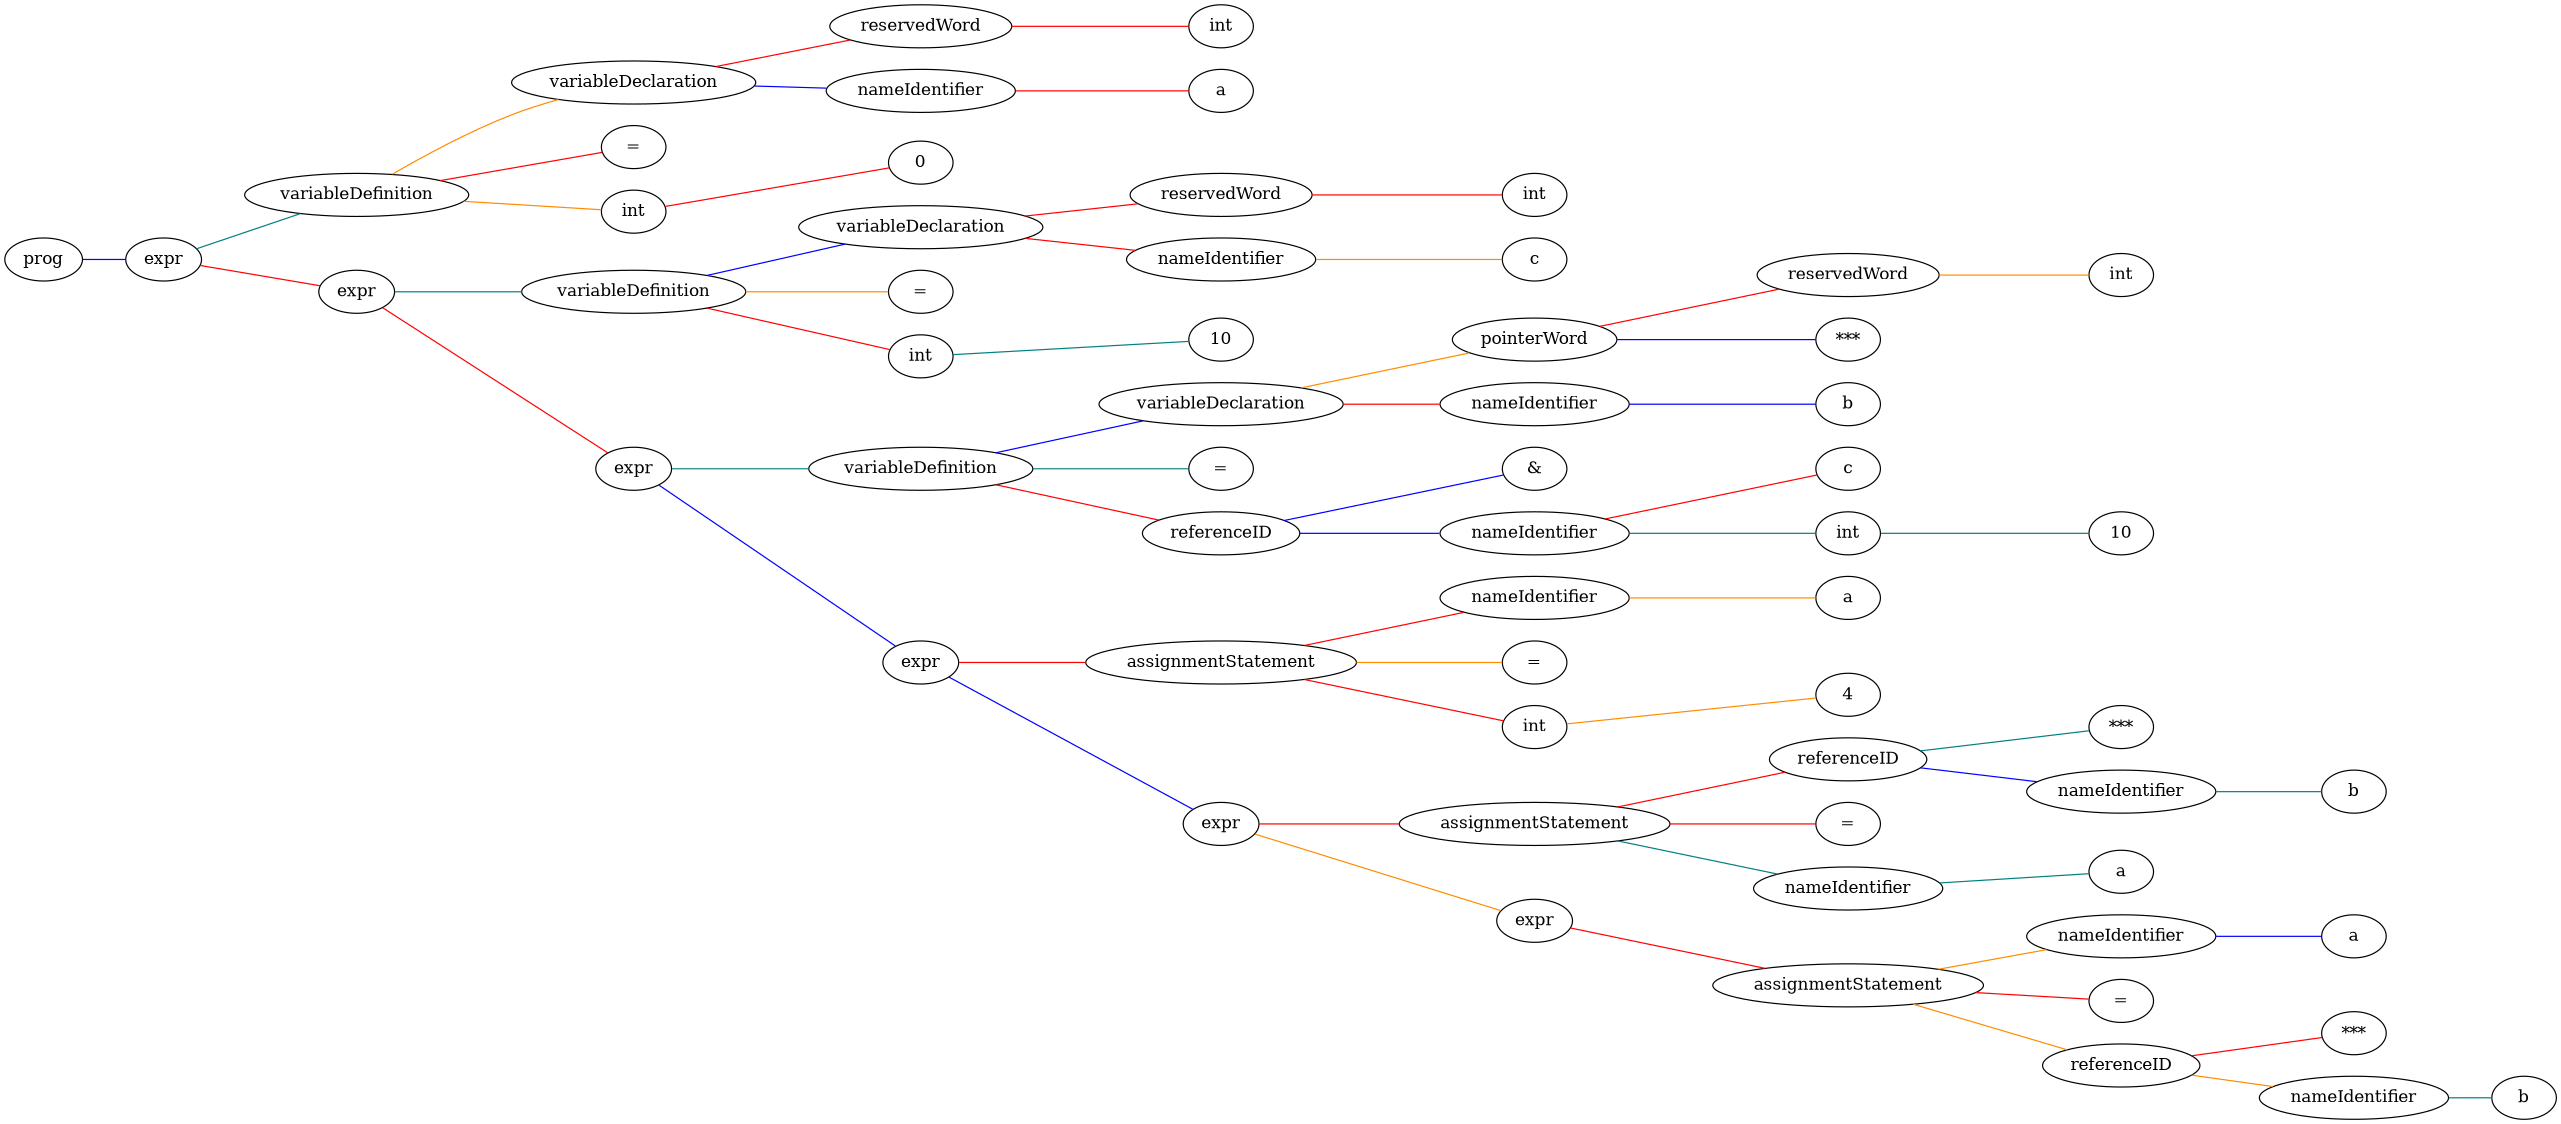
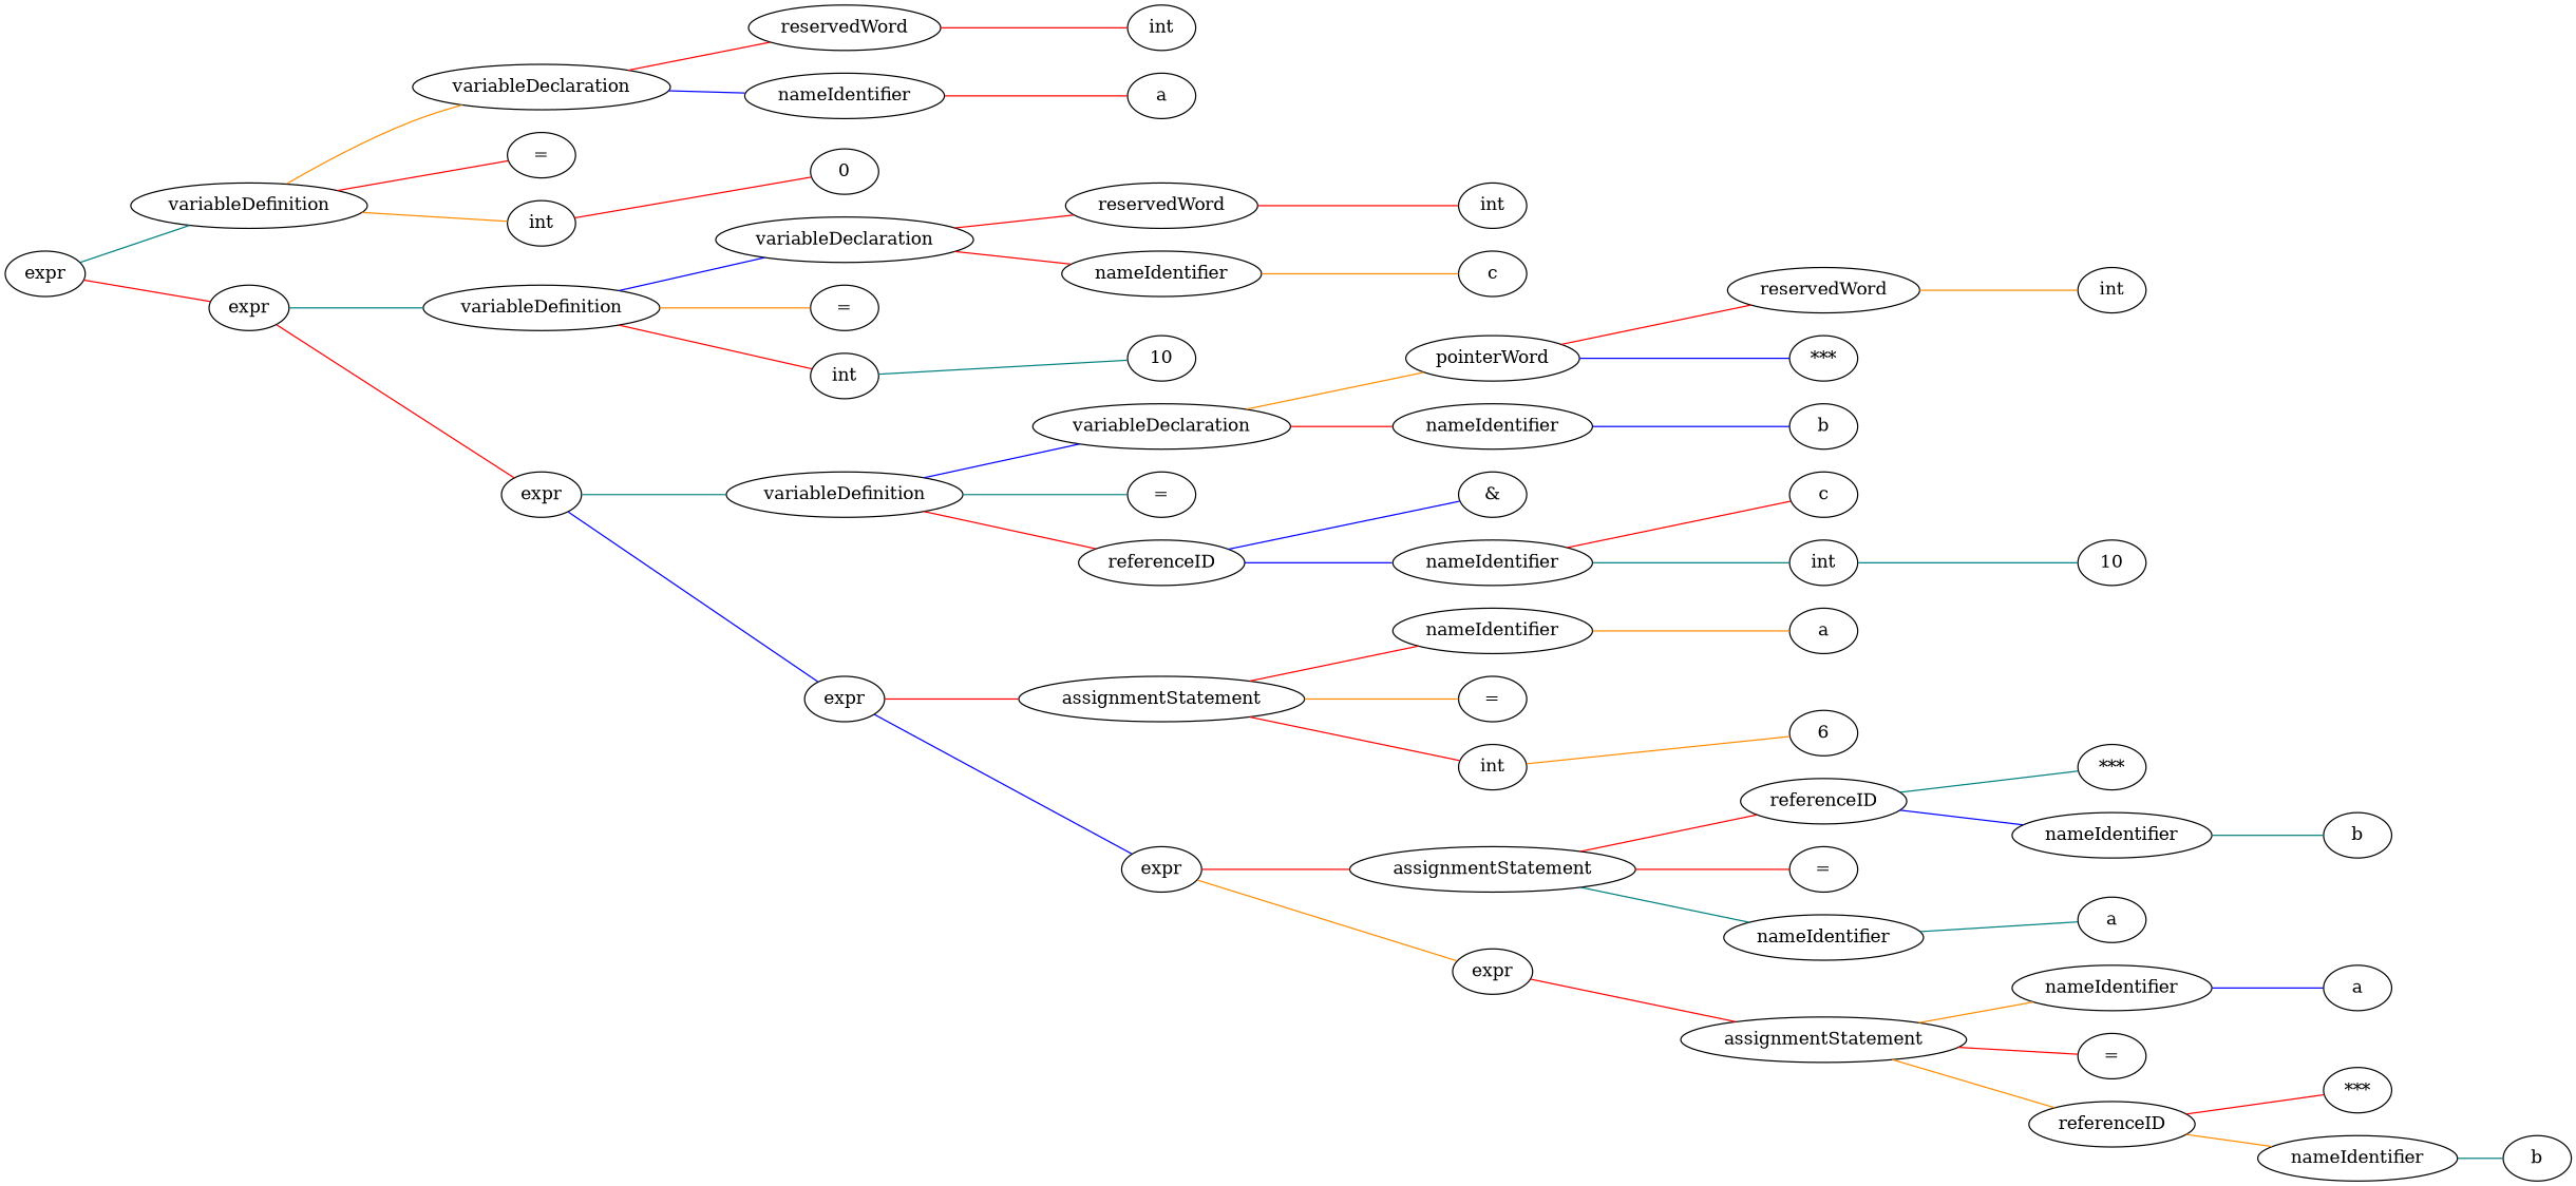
  graph {
    rankdir=LR
    edge [color=red]
-   n1 [label=prog]
    n2 [label=expr]
    n3 [label=variableDefinition]
    n4 [label=expr]
    n5 [label=variableDeclaration]
    n6 [label="="]
    n7 [label=int]
    n8 [label=variableDefinition]
    n9 [label=expr]
    n10 [label=reservedWord]
    n11 [label=nameIdentifier]
    n12 [label=0]
    n13 [label=int]
    n14 [label=a]
    n15 [label=variableDeclaration]
    n16 [label="="]
    n17 [label=int]
    n18 [label=variableDefinition]
    n19 [label=expr]
    n20 [label=reservedWord]
    n21 [label=nameIdentifier]
    n22 [label=10]
    n23 [label=int]
    n24 [label=c]
    n25 [label=variableDeclaration]
    n26 [label="="]
    n27 [label=referenceID]
    n28 [label=assignmentStatement]
    n29 [label=expr]
    n30 [label=pointerWord]
    n31 [label=nameIdentifier]
    n32 [label="&"]
    n33 [label=nameIdentifier]
    n34 [label=reservedWord]
    n35 [label="***"]
    n36 [label=b]
    n37 [label=int]
    n38 [label=c]
    n39 [label=int]
    n40 [label=10]
    n41 [label=nameIdentifier]
    n42 [label="="]
    n43 [label=int]
    n44 [label=assignmentStatement]
    n45 [label=expr]
    n46 [label=a]
-   n47 [label=4]
+   n47 [label=6]
    n48 [label=referenceID]
    n49 [label="="]
    n50 [label=nameIdentifier]
    n51 [label=assignmentStatement]
    n52 [label="***"]
    n53 [label=nameIdentifier]
    n54 [label=a]
    n55 [label=b]
    n56 [label=nameIdentifier]
    n57 [label="="]
    n58 [label=referenceID]
    n59 [label=a]
    n60 [label="***"]
    n61 [label=nameIdentifier]
    n62 [label=b]
-   n1 -- n2 [color=blue]
    n2 -- n3 [color=teal]
    n2 -- n4
    n3 -- n5 [color=darkorange]
    n3 -- n6
    n3 -- n7 [color=darkorange]
    n4 -- n8 [color=teal]
    n4 -- n9
    n5 -- n10
    n5 -- n11 [color=blue]
    n7 -- n12
    n8 -- n15 [color=blue]
    n8 -- n16 [color=darkorange]
    n8 -- n17
    n9 -- n18 [color=teal]
    n9 -- n19 [color=blue]
    n10 -- n13
    n11 -- n14
    n15 -- n20
    n15 -- n21
    n17 -- n22 [color=teal]
    n18 -- n25 [color=blue]
    n18 -- n26 [color=teal]
    n18 -- n27
    n19 -- n28
    n19 -- n29 [color=blue]
    n20 -- n23
    n21 -- n24 [color=darkorange]
    n25 -- n30 [color=darkorange]
    n25 -- n31
    n27 -- n32 [color=blue]
    n27 -- n33 [color=blue]
    n28 -- n41
    n28 -- n42 [color=darkorange]
    n28 -- n43
    n29 -- n44
    n29 -- n45 [color=darkorange]
    n30 -- n34
    n30 -- n35 [color=blue]
    n31 -- n36 [color=blue]
    n33 -- n38
    n33 -- n39 [color=teal]
    n34 -- n37 [color=darkorange]
    n39 -- n40 [color=teal]
    n41 -- n46 [color=darkorange]
    n43 -- n47 [color=darkorange]
    n44 -- n48
    n44 -- n49
    n44 -- n50 [color=teal]
    n45 -- n51
    n48 -- n52 [color=teal]
    n48 -- n53 [color=blue]
    n50 -- n54 [color=teal]
    n51 -- n56 [color=darkorange]
    n51 -- n57
    n51 -- n58 [color=darkorange]
    n53 -- n55 [color=teal]
    n56 -- n59 [color=blue]
    n58 -- n60
    n58 -- n61 [color=darkorange]
    n61 -- n62 [color=teal]
  }
